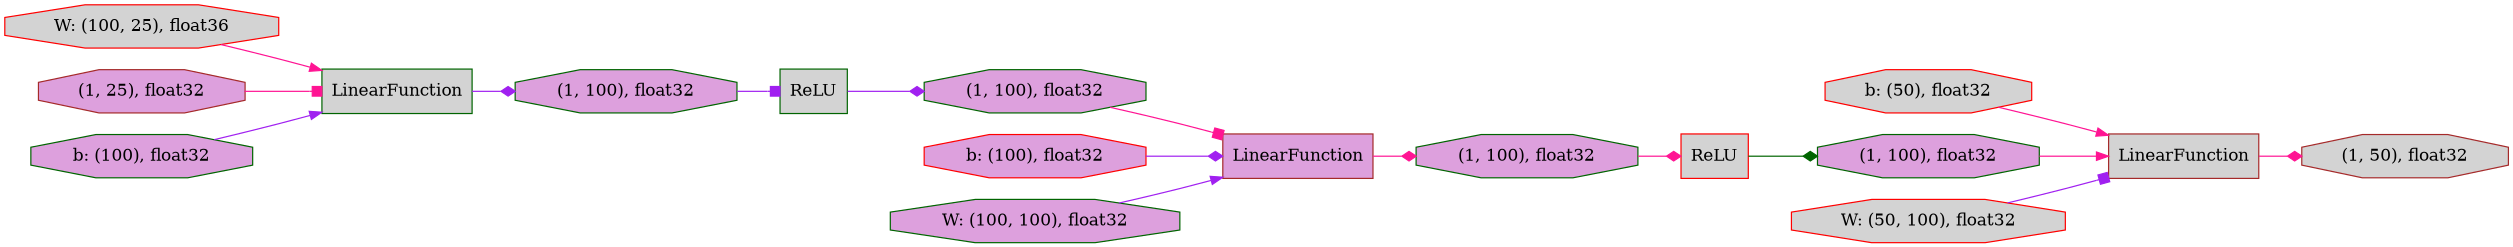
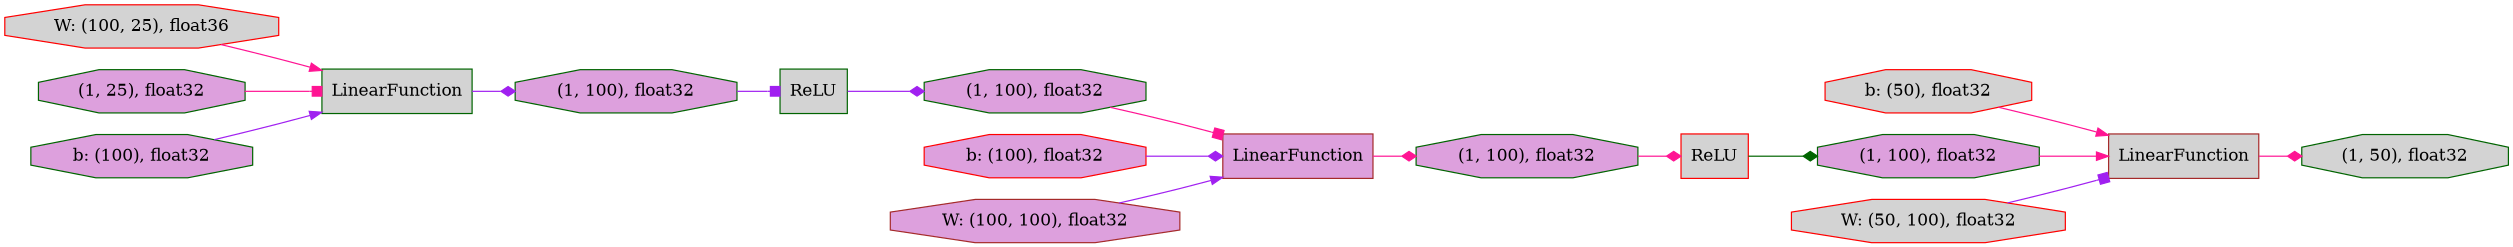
  digraph {
    rankdir=LR
    node [color=darkgreen fillcolor=plum shape=octagon style=filled]
    edge [arrowhead=diamond color=deeppink]
    n1 [color=brown fillcolor=lightgrey label=LinearFunction shape=record]
-   n2 [color=brown fillcolor=lightgrey label="(1, 50), float32"]
+   n2 [fillcolor=lightgrey label="(1, 50), float32"]
    n3 [color=red fillcolor=lightgrey label="W: (100, 25), float36"]
    n4 [fillcolor=lightgrey label=LinearFunction shape=record]
    n5 [label="(1, 100), float32"]
-   n6 [color=brown label="(1, 25), float32"]
+   n6 [label="(1, 25), float32"]
    n7 [color=red fillcolor=lightgrey label="b: (50), float32"]
    n8 [color=red fillcolor=lightgrey label=ReLU shape=record]
    n9 [label="(1, 100), float32"]
    n10 [fillcolor=lightgrey label=ReLU shape=record]
    n11 [label="(1, 100), float32"]
    n12 [label="(1, 100), float32"]
    n13 [color=red label="b: (100), float32"]
    n14 [color=brown label=LinearFunction shape=record]
    n15 [color=red fillcolor=lightgrey label="W: (50, 100), float32"]
    n16 [label="b: (100), float32"]
-   n17 [label="W: (100, 100), float32"]
+   n17 [color=brown label="W: (100, 100), float32"]
    n1 -> n2
    n3 -> n4 [arrowhead=normal]
    n4 -> n5 [color=purple]
    n5 -> n10 [arrowhead=box color=purple]
    n6 -> n4 [arrowhead=box]
    n7 -> n1 [arrowhead=normal]
    n8 -> n9 [color=darkgreen]
    n9 -> n1 [arrowhead=normal]
    n10 -> n11 [color=purple]
    n11 -> n14 [arrowhead=box]
    n12 -> n8
    n13 -> n14 [color=purple]
    n14 -> n12
    n15 -> n1 [arrowhead=box color=purple]
    n16 -> n4 [arrowhead=normal color=purple]
    n17 -> n14 [arrowhead=normal color=purple]
  }
